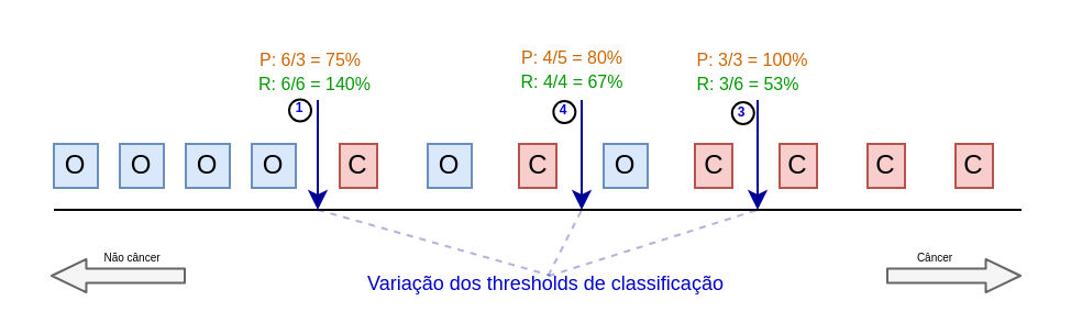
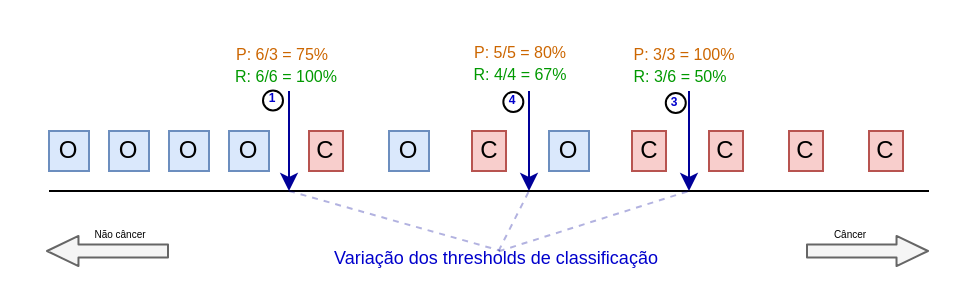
  <mxCell id="0" />
  <mxCell id="1" parent="0" />
  <mxCell id="2" value="" style="group" vertex="1" connectable="0" parent="1"><mxGeometry x="20" y="20" width="445" height="110" as="geometry" /></mxCell>
  <mxCell id="3" value="" style="group" vertex="1" connectable="0" parent="2"><mxGeometry width="445" height="110" as="geometry" /></mxCell>
  <mxCell id="4" value="" style="endArrow=none;html=1;" edge="1" parent="3"><mxGeometry width="50" height="50" relative="1" as="geometry"><mxPoint x="4" y="75" as="sourcePoint" /><mxPoint x="444" y="75" as="targetPoint" /></mxGeometry></mxCell>
  <mxCell id="5" value="" style="endArrow=classic;html=1;strokeColor=#000099;" edge="1" parent="3"><mxGeometry width="50" height="50" relative="1" as="geometry"><mxPoint x="124" y="25" as="sourcePoint" /><mxPoint x="124" y="75" as="targetPoint" /></mxGeometry></mxCell>
  <mxCell id="6" value="" style="endArrow=classic;html=1;strokeColor=#000099;" edge="1" parent="3"><mxGeometry width="50" height="50" relative="1" as="geometry"><mxPoint x="244" y="25" as="sourcePoint" /><mxPoint x="244" y="75" as="targetPoint" /></mxGeometry></mxCell>
  <mxCell id="7" value="" style="endArrow=classic;html=1;strokeColor=#000099;" edge="1" parent="3"><mxGeometry width="50" height="50" relative="1" as="geometry"><mxPoint x="324" y="25" as="sourcePoint" /><mxPoint x="324" y="75" as="targetPoint" /></mxGeometry></mxCell>
  <mxCell id="8" value="C" style="text;html=1;strokeColor=#b85450;fillColor=#f8cecc;align=center;verticalAlign=middle;whiteSpace=wrap;rounded=0;" vertex="1" parent="3"><mxGeometry x="334" y="45" width="17" height="20" as="geometry" /></mxCell>
  <mxCell id="9" value="C" style="text;html=1;strokeColor=#b85450;fillColor=#f8cecc;align=center;verticalAlign=middle;whiteSpace=wrap;rounded=0;" vertex="1" parent="3"><mxGeometry x="374" y="45" width="17" height="20" as="geometry" /></mxCell>
  <mxCell id="10" value="C" style="text;html=1;strokeColor=#b85450;fillColor=#f8cecc;align=center;verticalAlign=middle;whiteSpace=wrap;rounded=0;" vertex="1" parent="3"><mxGeometry x="414" y="45" width="17" height="20" as="geometry" /></mxCell>
  <mxCell id="11" value="O" style="text;html=1;strokeColor=#6c8ebf;fillColor=#dae8fc;align=center;verticalAlign=middle;whiteSpace=wrap;rounded=0;" vertex="1" parent="3"><mxGeometry x="254" y="45" width="20" height="20" as="geometry" /></mxCell>
  <mxCell id="12" value="C" style="text;html=1;strokeColor=#b85450;fillColor=#f8cecc;align=center;verticalAlign=middle;whiteSpace=wrap;rounded=0;" vertex="1" parent="3"><mxGeometry x="295.5" y="45" width="17" height="20" as="geometry" /></mxCell>
  <mxCell id="13" value="C" style="text;html=1;strokeColor=#b85450;fillColor=#f8cecc;align=center;verticalAlign=middle;whiteSpace=wrap;rounded=0;" vertex="1" parent="3"><mxGeometry x="134" y="45" width="17" height="20" as="geometry" /></mxCell>
  <mxCell id="14" value="O" style="text;html=1;strokeColor=#6c8ebf;fillColor=#dae8fc;align=center;verticalAlign=middle;whiteSpace=wrap;rounded=0;" vertex="1" parent="3"><mxGeometry x="174" y="45" width="20" height="20" as="geometry" /></mxCell>
  <mxCell id="15" value="C" style="text;html=1;strokeColor=#b85450;fillColor=#f8cecc;align=center;verticalAlign=middle;whiteSpace=wrap;rounded=0;" vertex="1" parent="3"><mxGeometry x="215.5" y="45" width="17" height="20" as="geometry" /></mxCell>
  <mxCell id="16" value="O" style="text;html=1;strokeColor=#6c8ebf;fillColor=#dae8fc;align=center;verticalAlign=middle;whiteSpace=wrap;rounded=0;" vertex="1" parent="3"><mxGeometry x="94" y="45" width="20" height="20" as="geometry" /></mxCell>
  <mxCell id="17" value="O" style="text;html=1;strokeColor=#6c8ebf;fillColor=#dae8fc;align=center;verticalAlign=middle;whiteSpace=wrap;rounded=0;" vertex="1" parent="3"><mxGeometry x="64" y="45" width="20" height="20" as="geometry" /></mxCell>
  <mxCell id="18" value="O" style="text;html=1;strokeColor=#6c8ebf;fillColor=#dae8fc;align=center;verticalAlign=middle;whiteSpace=wrap;rounded=0;" vertex="1" parent="3"><mxGeometry x="34" y="45" width="20" height="20" as="geometry" /></mxCell>
  <mxCell id="19" value="O" style="text;html=1;strokeColor=#6c8ebf;fillColor=#dae8fc;align=center;verticalAlign=middle;whiteSpace=wrap;rounded=0;" vertex="1" parent="3"><mxGeometry x="4" y="45" width="20" height="20" as="geometry" /></mxCell>
  <mxCell id="20" value="" style="shape=flexArrow;endArrow=classic;html=1;width=6.512;endSize=4.914;endWidth=7.544;fillColor=#f5f5f5;strokeColor=#666666;" edge="1" parent="3"><mxGeometry width="50" height="50" relative="1" as="geometry"><mxPoint x="382.5" y="105" as="sourcePoint" /><mxPoint x="444" y="105" as="targetPoint" /></mxGeometry></mxCell>
  <mxCell id="21" value="" style="shape=flexArrow;endArrow=classic;html=1;width=6.512;endSize=4.914;endWidth=7.544;fillColor=#f5f5f5;strokeColor=#666666;" edge="1" parent="3"><mxGeometry width="50" height="50" relative="1" as="geometry"><mxPoint x="64" y="105" as="sourcePoint" /><mxPoint x="2.5" y="105" as="targetPoint" /></mxGeometry></mxCell>
  <mxCell id="22" value="&lt;div style=&quot;text-align: center&quot;&gt;&lt;span style=&quot;font-size: 5px&quot;&gt;Não câncer&lt;/span&gt;&lt;/div&gt;" style="text;html=1;strokeColor=none;fillColor=none;align=center;verticalAlign=middle;whiteSpace=wrap;rounded=0;" vertex="1" parent="3"><mxGeometry y="90" width="80" height="10" as="geometry" /></mxCell>
  <mxCell id="23" value="&lt;div style=&quot;text-align: center&quot;&gt;&lt;font style=&quot;font-size: 5px&quot;&gt;Câncer&lt;/font&gt;&lt;/div&gt;" style="text;html=1;strokeColor=none;fillColor=none;align=center;verticalAlign=middle;whiteSpace=wrap;rounded=0;" vertex="1" parent="3"><mxGeometry x="365" y="90" width="80" height="10" as="geometry" /></mxCell>
  <mxCell id="24" value="&lt;font style=&quot;font-size: 9px&quot;&gt;Variação dos thresholds de classificação&lt;/font&gt;" style="text;html=1;strokeColor=none;fillColor=none;align=center;verticalAlign=middle;whiteSpace=wrap;rounded=0;fontColor=#0000CC;" vertex="1" parent="3"><mxGeometry x="112.5" y="105" width="230" height="5" as="geometry" /></mxCell>
  <mxCell id="25" value="" style="endArrow=none;dashed=1;html=1;strokeColor=#000099;fontColor=#0000CC;jumpSize=1;opacity=30;rounded=1;endSize=2;startSize=3;entryX=0.509;entryY=-0.041;entryDx=0;entryDy=0;entryPerimeter=0;" edge="1" parent="3" target="24"><mxGeometry width="50" height="50" relative="1" as="geometry"><mxPoint x="124" y="75" as="sourcePoint" /><mxPoint x="214" y="110" as="targetPoint" /></mxGeometry></mxCell>
  <mxCell id="26" value="" style="endArrow=none;dashed=1;html=1;strokeColor=#000099;fontColor=#0000CC;opacity=30;" edge="1" parent="3" source="24"><mxGeometry width="50" height="50" relative="1" as="geometry"><mxPoint x="234" y="95" as="sourcePoint" /><mxPoint x="244" y="75" as="targetPoint" /></mxGeometry></mxCell>
  <mxCell id="27" value="" style="endArrow=none;dashed=1;html=1;strokeColor=#000099;fontColor=#0000CC;opacity=30;exitX=0.506;exitY=0.032;exitDx=0;exitDy=0;exitPerimeter=0;" edge="1" parent="3" source="24"><mxGeometry width="50" height="50" relative="1" as="geometry"><mxPoint x="279" y="125" as="sourcePoint" /><mxPoint x="324" y="75" as="targetPoint" /></mxGeometry></mxCell>
  <mxCell id="28" value="" style="group" vertex="1" connectable="0" parent="3"><mxGeometry x="76" y="1" width="92" height="21" as="geometry" /></mxCell>
  <mxCell id="29" value="&lt;font style=&quot;font-size: 8px&quot; color=&quot;#cc6600&quot;&gt;P: 6/3 = 75%&lt;/font&gt;" style="text;html=1;strokeColor=none;fillColor=none;align=center;verticalAlign=middle;whiteSpace=wrap;rounded=0;fontColor=#0000CC;" vertex="1" parent="28"><mxGeometry width="90" height="10" as="geometry" /></mxCell>
- <mxCell id="30" value="&lt;font style=&quot;font-size: 8px&quot;&gt;R: 6/6 = 140%&lt;/font&gt;" style="text;html=1;strokeColor=none;fillColor=none;align=center;verticalAlign=middle;whiteSpace=wrap;rounded=0;fontColor=#009900;" vertex="1" parent="28"><mxGeometry x="2" y="11" width="90" height="10" as="geometry" /></mxCell>
+ <mxCell id="30" value="&lt;font style=&quot;font-size: 8px&quot;&gt;R: 6/6 = 100%&lt;/font&gt;" style="text;html=1;strokeColor=none;fillColor=none;align=center;verticalAlign=middle;whiteSpace=wrap;rounded=0;fontColor=#009900;" vertex="1" parent="28"><mxGeometry x="2" y="11" width="90" height="10" as="geometry" /></mxCell>
  <mxCell id="31" value="" style="group" vertex="1" connectable="0" parent="3"><mxGeometry x="195" width="90" height="21" as="geometry" /></mxCell>
- <mxCell id="32" value="&lt;font style=&quot;font-size: 8px&quot; color=&quot;#cc6600&quot;&gt;P: 4/5 = 80%&lt;/font&gt;" style="text;html=1;strokeColor=none;fillColor=none;align=center;verticalAlign=middle;whiteSpace=wrap;rounded=0;fontColor=#0000CC;" vertex="1" parent="31"><mxGeometry width="90" height="10" as="geometry" /></mxCell>
+ <mxCell id="32" value="&lt;font style=&quot;font-size: 8px&quot; color=&quot;#cc6600&quot;&gt;P: 5/5 = 80%&lt;/font&gt;" style="text;html=1;strokeColor=none;fillColor=none;align=center;verticalAlign=middle;whiteSpace=wrap;rounded=0;fontColor=#0000CC;" vertex="1" parent="31"><mxGeometry width="90" height="10" as="geometry" /></mxCell>
  <mxCell id="33" value="&lt;font style=&quot;font-size: 8px&quot;&gt;R: 4/4 = 67%&lt;/font&gt;" style="text;html=1;strokeColor=none;fillColor=none;align=center;verticalAlign=middle;whiteSpace=wrap;rounded=0;fontColor=#009900;" vertex="1" parent="31"><mxGeometry y="11" width="90" height="10" as="geometry" /></mxCell>
  <mxCell id="34" value="" style="group" vertex="1" connectable="0" parent="3"><mxGeometry x="275" y="0.5" width="92" height="21" as="geometry" /></mxCell>
  <mxCell id="35" value="&lt;font style=&quot;font-size: 8px&quot; color=&quot;#cc6600&quot;&gt;P: 3/3 = 100%&lt;/font&gt;" style="text;html=1;strokeColor=none;fillColor=none;align=center;verticalAlign=middle;whiteSpace=wrap;rounded=0;fontColor=#0000CC;" vertex="1" parent="34"><mxGeometry x="2" width="90" height="10" as="geometry" /></mxCell>
- <mxCell id="36" value="&lt;font style=&quot;font-size: 8px&quot;&gt;R: 3/6 = 53%&lt;/font&gt;" style="text;html=1;strokeColor=none;fillColor=none;align=center;verticalAlign=middle;whiteSpace=wrap;rounded=0;fontColor=#009900;" vertex="1" parent="34"><mxGeometry y="11" width="90" height="10" as="geometry" /></mxCell>
+ <mxCell id="36" value="&lt;font style=&quot;font-size: 8px&quot;&gt;R: 3/6 = 50%&lt;/font&gt;" style="text;html=1;strokeColor=none;fillColor=none;align=center;verticalAlign=middle;whiteSpace=wrap;rounded=0;fontColor=#009900;" vertex="1" parent="34"><mxGeometry y="11" width="90" height="10" as="geometry" /></mxCell>
  <mxCell id="37" value="" style="ellipse;whiteSpace=wrap;html=1;aspect=fixed;fontColor=#0000CC;" vertex="1" parent="3"><mxGeometry x="111" y="24.732" width="10" height="10" as="geometry" /></mxCell>
  <mxCell id="38" value="&lt;font style=&quot;font-size: 6px&quot;&gt;1&lt;/font&gt;" style="text;html=1;strokeColor=none;fillColor=none;align=center;verticalAlign=middle;whiteSpace=wrap;rounded=0;fontColor=#0000CC;fontStyle=1" vertex="1" parent="3"><mxGeometry x="110" y="26.732" width="12" as="geometry" /></mxCell>
  <mxCell id="39" value="" style="ellipse;whiteSpace=wrap;html=1;aspect=fixed;fontColor=#0000CC;" vertex="1" parent="3"><mxGeometry x="231.174" y="25.5" width="10" height="10" as="geometry" /></mxCell>
  <mxCell id="40" value="&lt;font style=&quot;font-size: 6px&quot;&gt;4&lt;/font&gt;" style="text;html=1;strokeColor=none;fillColor=none;align=center;verticalAlign=middle;whiteSpace=wrap;rounded=0;fontColor=#0000CC;fontStyle=1" vertex="1" parent="3"><mxGeometry x="230.174" y="27.5" width="12" as="geometry" /></mxCell>
  <mxCell id="41" value="" style="ellipse;whiteSpace=wrap;html=1;aspect=fixed;fontColor=#0000CC;" vertex="1" parent="3"><mxGeometry x="312.387" y="26" width="10" height="10" as="geometry" /></mxCell>
  <mxCell id="42" value="&lt;font style=&quot;font-size: 6px&quot;&gt;3&lt;/font&gt;" style="text;html=1;strokeColor=none;fillColor=none;align=center;verticalAlign=middle;whiteSpace=wrap;rounded=0;fontColor=#0000CC;fontStyle=1" vertex="1" parent="3"><mxGeometry x="311.387" y="28" width="12" as="geometry" /></mxCell>
